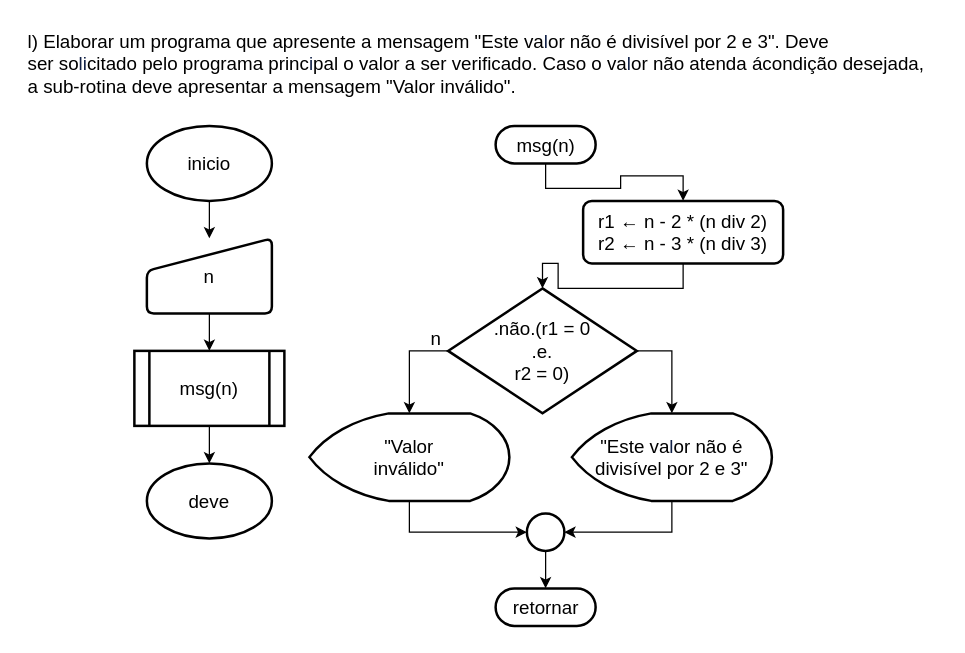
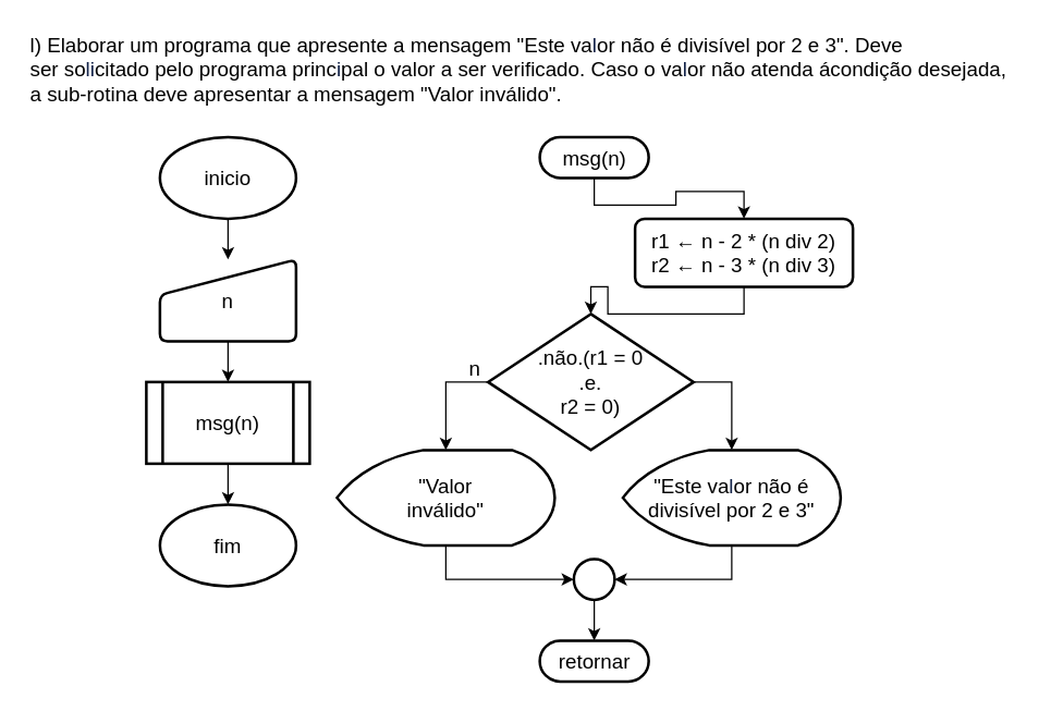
  <mxCell id="0" />
  <mxCell id="1" parent="0" />
  <mxCell id="2" value="&lt;span class=&quot;fontstyle0&quot; style=&quot;font-size: 15px;&quot;&gt;l) &lt;/span&gt;&lt;span class=&quot;fontstyle2&quot; style=&quot;font-size: 15px;&quot;&gt;Elaborar um programa que apresente a mensagem &quot;Este va&lt;/span&gt;&lt;span style=&quot;color: rgb(17, 33, 71); font-size: 15px;&quot; class=&quot;fontstyle2&quot;&gt;l&lt;/span&gt;&lt;span class=&quot;fontstyle2&quot; style=&quot;font-size: 15px;&quot;&gt;or não é divisível por 2 e 3&quot;. Deve&lt;br style=&quot;font-size: 15px;&quot;&gt;ser so&lt;/span&gt;&lt;span style=&quot;color: rgb(17, 33, 71); font-size: 15px;&quot; class=&quot;fontstyle2&quot;&gt;li&lt;/span&gt;&lt;span class=&quot;fontstyle2&quot; style=&quot;font-size: 15px;&quot;&gt;citado pelo programa princ&lt;/span&gt;&lt;span style=&quot;color: rgb(17, 33, 71); font-size: 15px;&quot; class=&quot;fontstyle2&quot;&gt;i&lt;/span&gt;&lt;span class=&quot;fontstyle2&quot; style=&quot;font-size: 15px;&quot;&gt;pal o valor a ser verificado. Caso o va&lt;/span&gt;&lt;span style=&quot;color: rgb(17, 33, 71); font-size: 15px;&quot; class=&quot;fontstyle2&quot;&gt;l&lt;/span&gt;&lt;span class=&quot;fontstyle2&quot; style=&quot;font-size: 15px;&quot;&gt;or não atenda á&lt;/span&gt;&lt;span class=&quot;fontstyle2&quot; style=&quot;font-size: 15px;&quot;&gt;condição desejada,&lt;br&gt;a sub-rotina deve apresentar a mensagem &quot;Valor inválido&quot;.&lt;/span&gt; " style="text;html=1;align=left;verticalAlign=middle;resizable=0;points=[];autosize=1;strokeColor=none;fillColor=none;fontSize=15;" vertex="1" parent="1"><mxGeometry x="20" width="730" height="60" as="geometry" y="20" /></mxCell>
  <mxCell id="3" value="" style="edgeStyle=orthogonalEdgeStyle;rounded=0;orthogonalLoop=1;jettySize=auto;html=1;fontSize=15;" edge="1" parent="1" source="4" target="7"><mxGeometry relative="1" as="geometry" /></mxCell>
  <mxCell id="4" value="msg(n)" style="html=1;dashed=0;whitespace=wrap;shape=mxgraph.dfd.start;fontSize=15;strokeWidth=2;" vertex="1" parent="1"><mxGeometry x="396" y="100" width="80" height="30" as="geometry" /></mxCell>
  <mxCell id="5" value="retornar" style="html=1;dashed=0;whitespace=wrap;shape=mxgraph.dfd.start;fontSize=15;strokeWidth=2;" vertex="1" parent="1"><mxGeometry x="396" y="470" width="80" height="30" as="geometry" /></mxCell>
  <mxCell id="6" value="" style="edgeStyle=orthogonalEdgeStyle;rounded=0;orthogonalLoop=1;jettySize=auto;html=1;fontSize=15;" edge="1" parent="1" source="7" target="10"><mxGeometry relative="1" as="geometry" /></mxCell>
  <mxCell id="7" value="r1 ← n - 2 * (n div 2)&lt;br&gt;r2 ← n - 3 * (n div 3)" style="rounded=1;whiteSpace=wrap;html=1;absoluteArcSize=1;arcSize=14;strokeWidth=2;fontSize=15;" vertex="1" parent="1"><mxGeometry x="466" y="160" width="160" height="50" as="geometry" /></mxCell>
  <mxCell id="8" style="edgeStyle=orthogonalEdgeStyle;rounded=0;orthogonalLoop=1;jettySize=auto;html=1;exitX=1;exitY=0.5;exitDx=0;exitDy=0;exitPerimeter=0;fontSize=15;" edge="1" parent="1" source="10" target="12"><mxGeometry relative="1" as="geometry" /></mxCell>
  <mxCell id="9" style="edgeStyle=orthogonalEdgeStyle;rounded=0;orthogonalLoop=1;jettySize=auto;html=1;exitX=0;exitY=0.5;exitDx=0;exitDy=0;exitPerimeter=0;fontSize=15;" edge="1" parent="1" source="10" target="14"><mxGeometry relative="1" as="geometry" /></mxCell>
  <mxCell id="10" value=".não.(r1 = 0&lt;br&gt;.e.&lt;br&gt;r2 = 0)" style="strokeWidth=2;html=1;shape=mxgraph.flowchart.decision;whiteSpace=wrap;fontSize=15;" vertex="1" parent="1"><mxGeometry x="358" y="230" width="151" height="100" as="geometry" /></mxCell>
  <mxCell id="11" style="edgeStyle=orthogonalEdgeStyle;rounded=0;orthogonalLoop=1;jettySize=auto;html=1;exitX=0.5;exitY=1;exitDx=0;exitDy=0;exitPerimeter=0;entryX=1;entryY=0.5;entryDx=0;entryDy=0;entryPerimeter=0;fontSize=15;" edge="1" parent="1" source="12" target="17"><mxGeometry relative="1" as="geometry" /></mxCell>
  <mxCell id="12" value="&lt;span style=&quot;text-align: left;&quot; class=&quot;fontstyle0&quot;&gt;&quot;Este va&lt;/span&gt;&lt;span style=&quot;text-align: left; color: rgb(17, 33, 71);&quot; class=&quot;fontstyle0&quot;&gt;l&lt;/span&gt;&lt;span style=&quot;text-align: left;&quot; class=&quot;fontstyle0&quot;&gt;or não é &lt;br&gt;divisível por 2 e 3&quot;&lt;/span&gt;" style="strokeWidth=2;html=1;shape=mxgraph.flowchart.display;whiteSpace=wrap;fontSize=15;" vertex="1" parent="1"><mxGeometry x="457" y="330" width="160" height="70" as="geometry" /></mxCell>
  <mxCell id="13" style="edgeStyle=orthogonalEdgeStyle;rounded=0;orthogonalLoop=1;jettySize=auto;html=1;exitX=0.5;exitY=1;exitDx=0;exitDy=0;exitPerimeter=0;entryX=0;entryY=0.5;entryDx=0;entryDy=0;entryPerimeter=0;fontSize=15;" edge="1" parent="1" source="14" target="17"><mxGeometry relative="1" as="geometry" /></mxCell>
  <mxCell id="14" value="&lt;span style=&quot;text-align: left;&quot;&gt;&quot;Valor&lt;br&gt;inválido&quot;&lt;/span&gt;" style="strokeWidth=2;html=1;shape=mxgraph.flowchart.display;whiteSpace=wrap;fontSize=15;" vertex="1" parent="1"><mxGeometry x="247" y="330" width="160" height="70" as="geometry" /></mxCell>
  <mxCell id="15" value="n" style="text;html=1;align=center;verticalAlign=middle;resizable=0;points=[];autosize=1;strokeColor=none;fillColor=none;fontSize=15;" vertex="1" parent="1"><mxGeometry x="338" y="260" width="20" height="20" as="geometry" /></mxCell>
  <mxCell id="16" value="" style="edgeStyle=orthogonalEdgeStyle;rounded=0;orthogonalLoop=1;jettySize=auto;html=1;fontSize=15;" edge="1" parent="1" source="17" target="5"><mxGeometry relative="1" as="geometry" /></mxCell>
  <mxCell id="17" value="" style="verticalLabelPosition=bottom;verticalAlign=top;html=1;shape=mxgraph.flowchart.on-page_reference;fontSize=15;strokeWidth=2;" vertex="1" parent="1"><mxGeometry x="421" y="410" width="30" height="30" as="geometry" /></mxCell>
- <mxCell id="18" value="deve" style="strokeWidth=2;html=1;shape=mxgraph.flowchart.start_1;whiteSpace=wrap;fontSize=15;" vertex="1" parent="1"><mxGeometry x="117" y="370" width="100" height="60" as="geometry" /></mxCell>
+ <mxCell id="18" value="fim" style="strokeWidth=2;html=1;shape=mxgraph.flowchart.start_1;whiteSpace=wrap;fontSize=15;" vertex="1" parent="1"><mxGeometry x="117" y="370" width="100" height="60" as="geometry" /></mxCell>
  <mxCell id="19" value="" style="edgeStyle=orthogonalEdgeStyle;rounded=0;orthogonalLoop=1;jettySize=auto;html=1;fontSize=15;" edge="1" parent="1" source="20" target="22"><mxGeometry relative="1" as="geometry" /></mxCell>
  <mxCell id="20" value="inicio" style="strokeWidth=2;html=1;shape=mxgraph.flowchart.start_1;whiteSpace=wrap;fontSize=15;" vertex="1" parent="1"><mxGeometry x="117" y="100" width="100" height="60" as="geometry" /></mxCell>
  <mxCell id="21" value="" style="edgeStyle=orthogonalEdgeStyle;rounded=0;orthogonalLoop=1;jettySize=auto;html=1;fontSize=15;" edge="1" parent="1" source="22" target="24"><mxGeometry relative="1" as="geometry" /></mxCell>
  <mxCell id="22" value="n" style="html=1;strokeWidth=2;shape=manualInput;whiteSpace=wrap;rounded=1;size=26;arcSize=11;fontSize=15;" vertex="1" parent="1"><mxGeometry x="117" y="190" width="100" height="60" as="geometry" /></mxCell>
  <mxCell id="23" value="" style="edgeStyle=orthogonalEdgeStyle;rounded=0;orthogonalLoop=1;jettySize=auto;html=1;fontSize=15;" edge="1" parent="1" source="24" target="18"><mxGeometry relative="1" as="geometry" /></mxCell>
  <mxCell id="24" value="msg(n)" style="shape=process;whiteSpace=wrap;html=1;backgroundOutline=1;fontSize=15;strokeWidth=2;rounded=1;arcSize=0;" vertex="1" parent="1"><mxGeometry x="107" y="280" width="120" height="60" as="geometry" /></mxCell>
